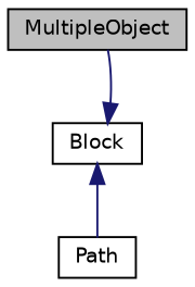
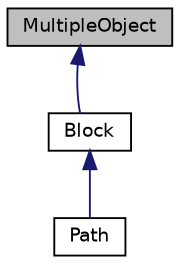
  digraph {
    node [color=black fillcolor=white fontname=Helvetica fontsize=10 shape=record style=filled]
    edge [color=midnightblue dir=back fontname=Helvetica fontsize=10 labelfontname=Helvetica labelfontsize=10 style=solid]
    n1 [fillcolor=grey75 fontcolor=black height=0.2 label=MultipleObject width=0.4]
    n2 [height=0.2 label=Block width=0.4]
    n3 [height=0.2 label=Path width=0.4]
-   n2 -> n1
+   n1 -> n2
    n2 -> n3
  }
